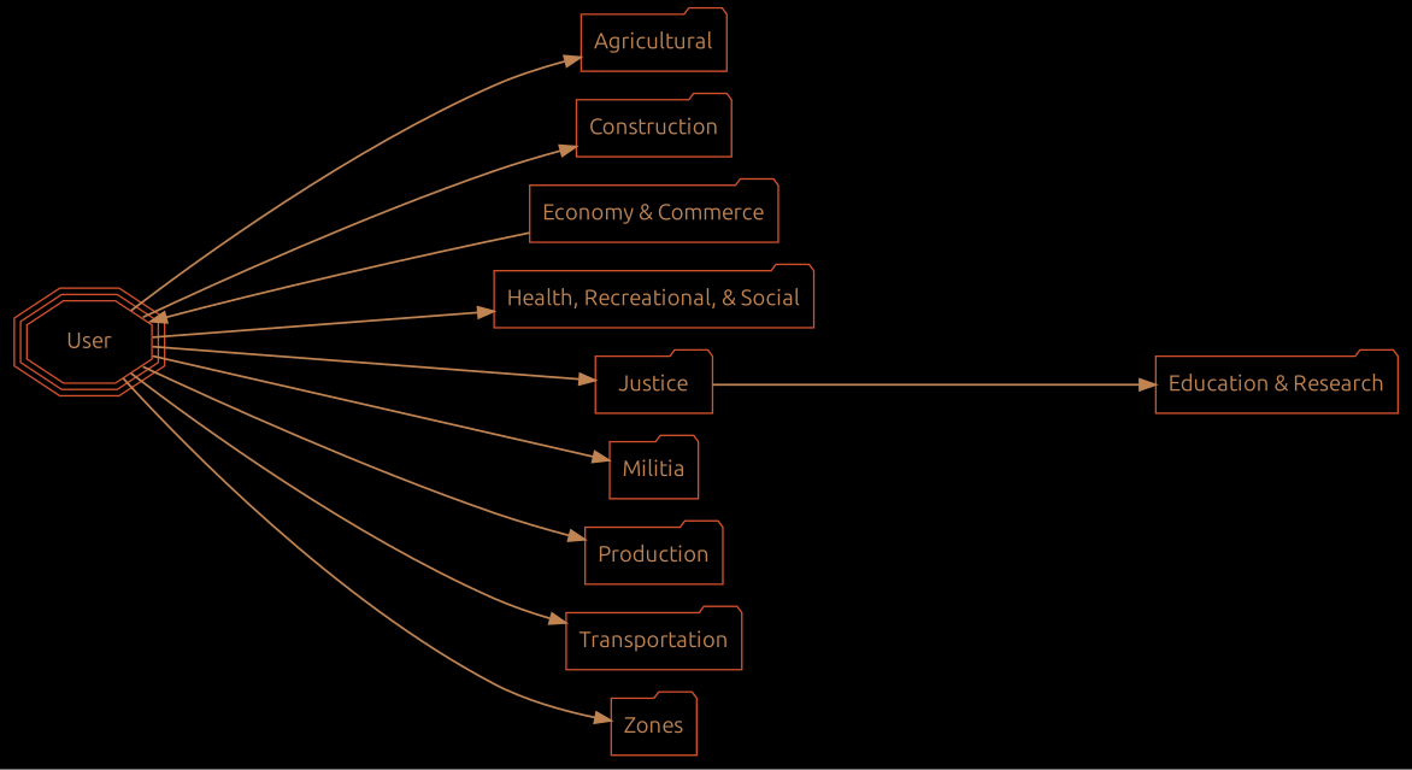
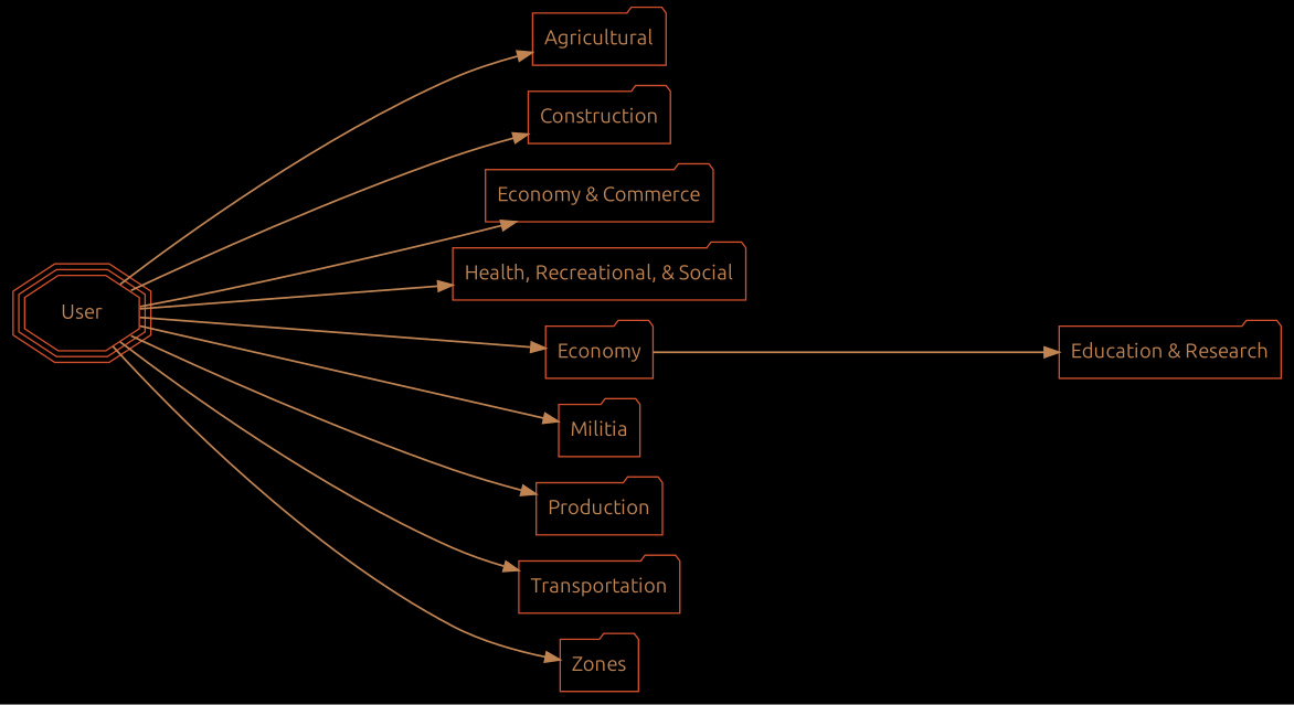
  digraph {
    bgcolor=black
    compound=true
    rankdir=LR
    ranksep=3
    root=User
    node [color="#d3502dff" fillcolor=gray10 fontcolor="#c08453ff" fontname=Ubuntu shape=folder]
    edge [color="#c08453ff" penwidth=1.3]
    User [shape=tripleoctagon]
    Agricultural
    Construction
    "Economy & Commerce"
    "Health, Recreational, & Social"
-   Justice
+   Justice [label=Economy]
    Militia
    Production
    Transportation
    Zones
    "Education & Research"
    User -> Agricultural
    User -> Construction
-   "Economy & Commerce" -> User
+   User -> "Economy & Commerce"
    User -> "Health, Recreational, & Social"
    User -> Justice
    User -> Militia
    User -> Production
    User -> Transportation
    User -> Zones
    Justice -> "Education & Research"
  }
